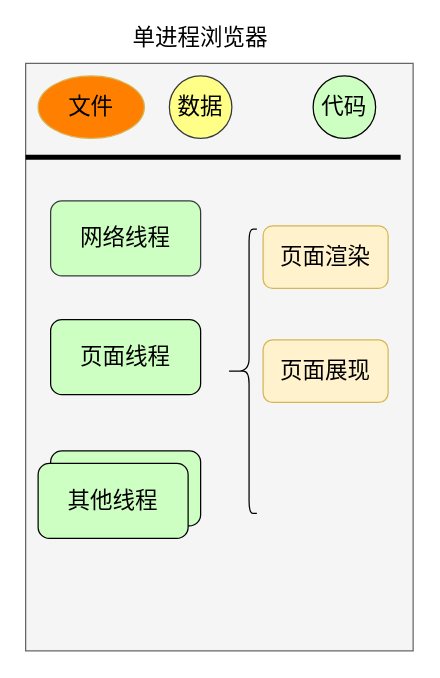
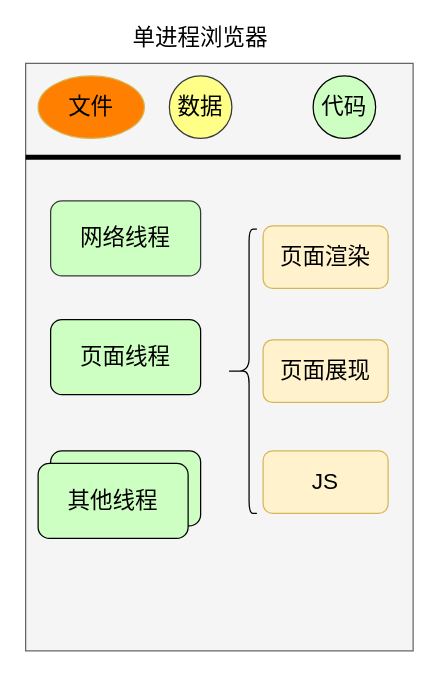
  <mxCell id="0" />
  <mxCell id="1" parent="0" />
  <mxCell id="2" value="" style="rounded=0;whiteSpace=wrap;html=1;fillColor=#f5f5f5;strokeColor=#666666;fontColor=#333333;fontSize=18;" vertex="1" parent="1"><mxGeometry x="20" y="50" width="310" height="470" as="geometry" /></mxCell>
  <mxCell id="3" value="" style="line;strokeWidth=4;html=1;perimeter=backbonePerimeter;points=[];outlineConnect=0;fontSize=18;" vertex="1" parent="1"><mxGeometry x="20" y="120" width="300" height="10" as="geometry" /></mxCell>
  <mxCell id="4" value="代码" style="ellipse;whiteSpace=wrap;html=1;aspect=fixed;fontSize=18;fillColor=#CEFFC2;" vertex="1" parent="1"><mxGeometry x="250" y="60" width="50" height="50" as="geometry" /></mxCell>
  <mxCell id="5" value="数据" style="ellipse;whiteSpace=wrap;html=1;aspect=fixed;fontSize=18;fillColor=#ffff88;strokeColor=#36393d;" vertex="1" parent="1"><mxGeometry x="135" y="60" width="50" height="50" as="geometry" /></mxCell>
  <mxCell id="6" value="文件" style="ellipse;whiteSpace=wrap;html=1;aspect=fixed;fontSize=18;fillColor=#FF8000;strokeColor=#d6b656;" vertex="1" parent="1"><mxGeometry x="30" y="60" width="85" height="50" as="geometry" /></mxCell>
  <mxCell id="7" value="网络线程" style="rounded=1;whiteSpace=wrap;html=1;fillColor=#CEFFC2;fontSize=18;strokeColor=#36393d;" vertex="1" parent="1"><mxGeometry x="40" y="160" width="120" height="60" as="geometry" /></mxCell>
  <mxCell id="8" value="页面线程" style="rounded=1;whiteSpace=wrap;html=1;fillColor=#CEFFC2;fontSize=18;" vertex="1" parent="1"><mxGeometry x="40" y="255" width="120" height="60" as="geometry" /></mxCell>
  <mxCell id="9" value="其他线程" style="rounded=1;whiteSpace=wrap;html=1;fillColor=#CEFFC2;fontSize=18;" vertex="1" parent="1"><mxGeometry x="40" y="360" width="120" height="60" as="geometry" /></mxCell>
  <mxCell id="10" value="单进程浏览器" style="text;html=1;strokeColor=none;fillColor=none;align=center;verticalAlign=middle;whiteSpace=wrap;rounded=0;fontSize=18;" vertex="1" parent="1"><mxGeometry x="80" y="20" width="160" height="20" as="geometry" /></mxCell>
  <mxCell id="11" value="其他线程" style="rounded=1;whiteSpace=wrap;html=1;fillColor=#CEFFC2;fontSize=18;" vertex="1" parent="1"><mxGeometry x="30" y="370" width="120" height="60" as="geometry" /></mxCell>
  <mxCell id="12" value="" style="shape=curlyBracket;whiteSpace=wrap;html=1;rounded=1;rotation=0;size=0.75;" vertex="1" parent="1"><mxGeometry x="180" y="182.5" width="25" height="227.5" as="geometry" /></mxCell>
  <mxCell id="13" value="&lt;font style=&quot;font-size: 18px&quot;&gt;页面渲染&lt;/font&gt;" style="rounded=1;whiteSpace=wrap;html=1;fillColor=#fff2cc;strokeColor=#d6b656;" vertex="1" parent="1"><mxGeometry x="210" y="180" width="100" height="50" as="geometry" /></mxCell>
  <mxCell id="14" value="&lt;font style=&quot;font-size: 18px&quot;&gt;页面展现&lt;/font&gt;" style="rounded=1;whiteSpace=wrap;html=1;fillColor=#fff2cc;strokeColor=#d6b656;" vertex="1" parent="1"><mxGeometry x="210" y="271.25" width="100" height="50" as="geometry" /></mxCell>
+ <mxCell id="15" value="&lt;span style=&quot;font-size: 18px&quot;&gt;JS&lt;/span&gt;" style="rounded=1;whiteSpace=wrap;html=1;fillColor=#fff2cc;strokeColor=#d6b656;" vertex="1" parent="1"><mxGeometry x="210" y="360" width="100" height="50" as="geometry" /></mxCell>
